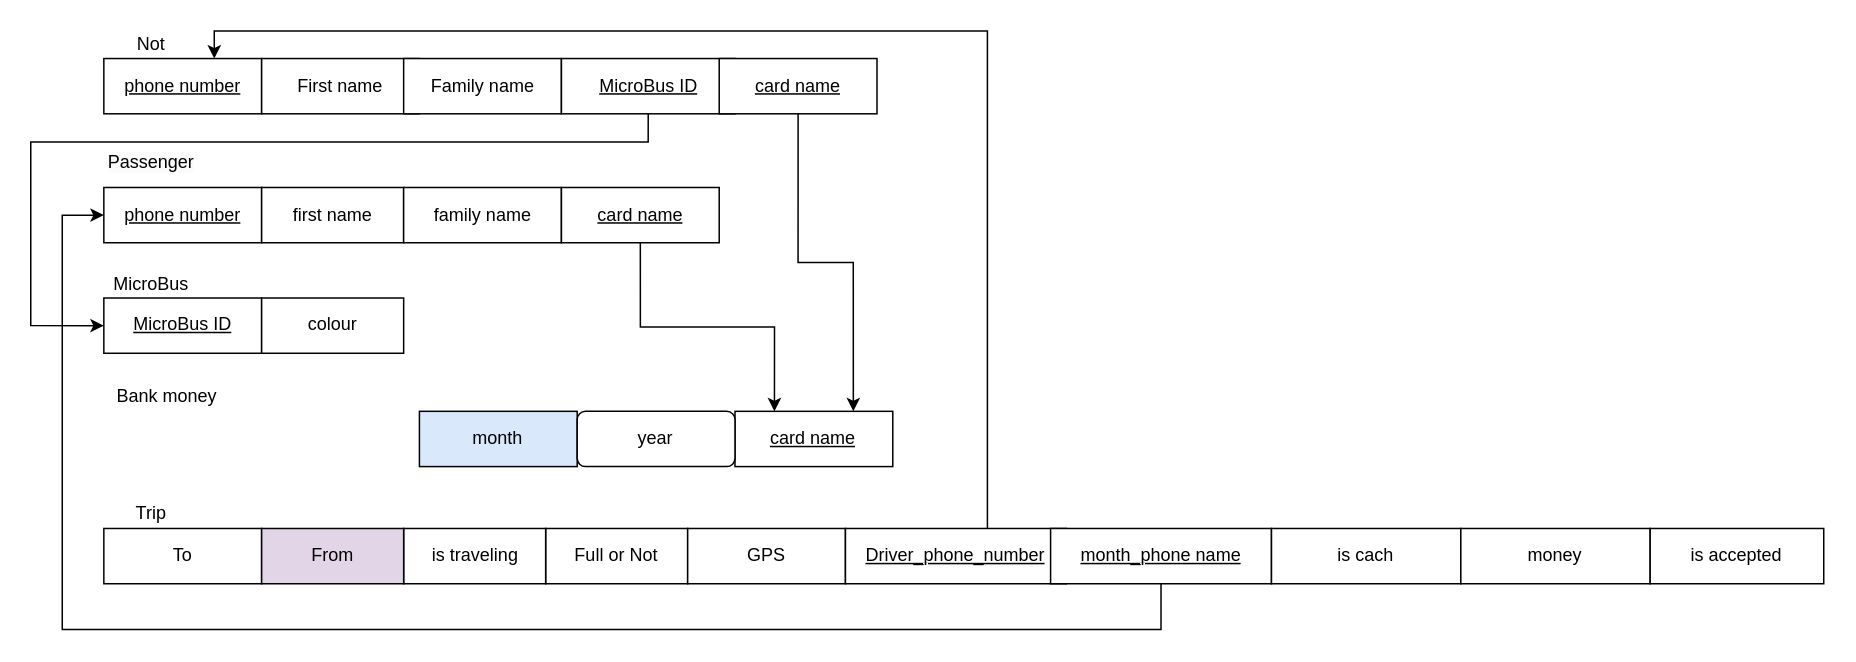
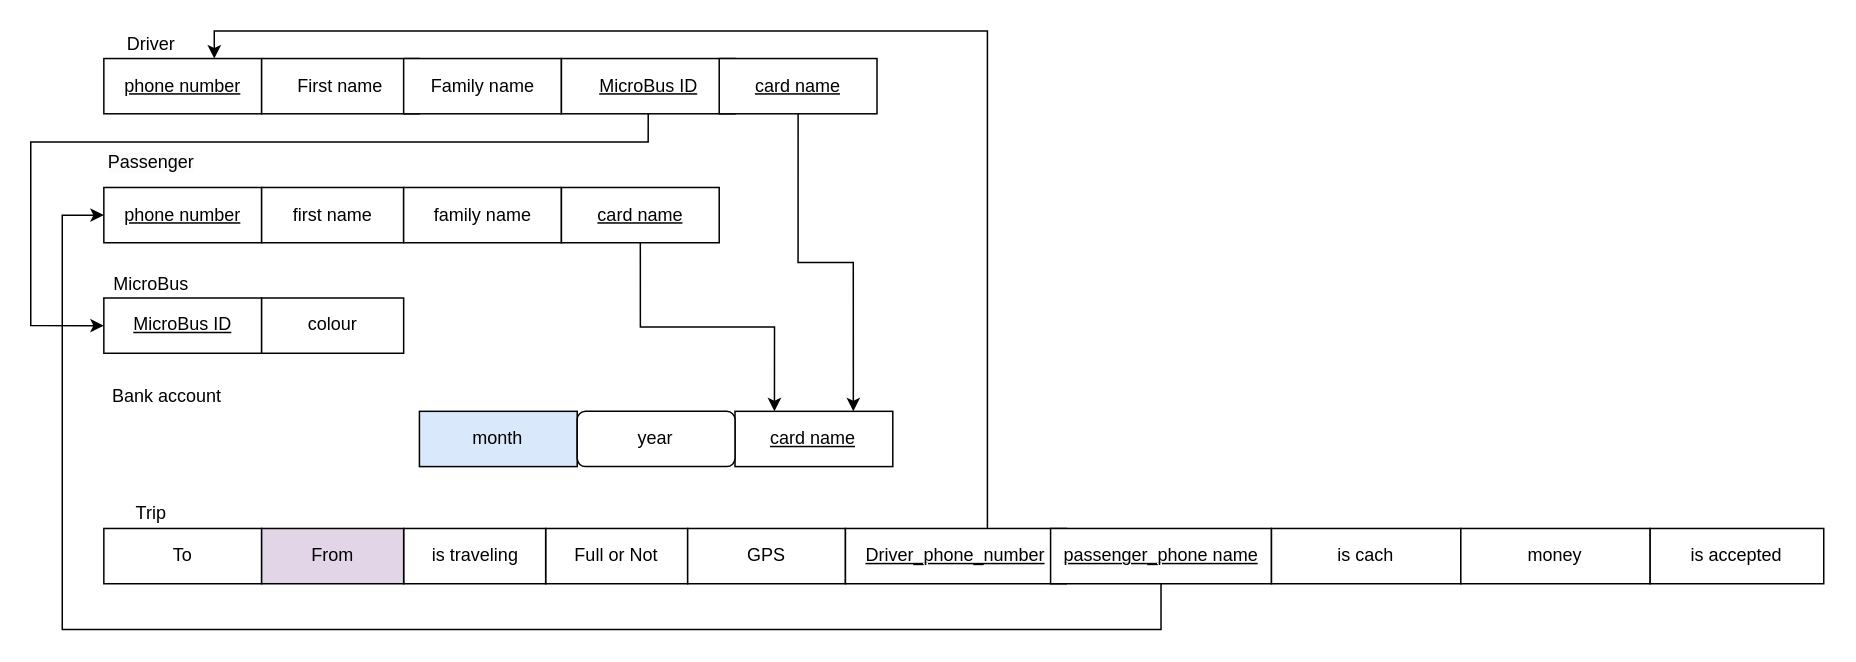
  <mxCell id="0" />
  <mxCell id="1" parent="0" />
  <mxCell id="2" value="&lt;u&gt;phone number&lt;/u&gt;" style="rounded=0;whiteSpace=wrap;html=1;verticalAlign=middle;align=center;" parent="1" vertex="1"><mxGeometry x="68.713" y="38.415" width="105.164" height="36.831" as="geometry" /></mxCell>
  <mxCell id="3" value="First name" style="rounded=0;whiteSpace=wrap;html=1;verticalAlign=middle;align=center;" parent="1" vertex="1"><mxGeometry x="173.877" y="38.415" width="105.164" height="36.831" as="geometry" /></mxCell>
  <mxCell id="4" value="Family name" style="rounded=0;whiteSpace=wrap;html=1;verticalAlign=middle;align=center;" parent="1" vertex="1"><mxGeometry x="268.525" y="38.415" width="105.164" height="36.831" as="geometry" /></mxCell>
- <mxCell id="5" value="Not" style="text;html=1;strokeColor=none;fillColor=none;align=center;verticalAlign=middle;whiteSpace=wrap;rounded=0;" parent="1" vertex="1"><mxGeometry x="68.713" width="63.098" height="18.415" as="geometry" y="20" /></mxCell>
+ <mxCell id="5" value="Driver" style="text;html=1;strokeColor=none;fillColor=none;align=center;verticalAlign=middle;whiteSpace=wrap;rounded=0;" parent="1" vertex="1"><mxGeometry x="68.713" width="63.098" height="18.415" as="geometry" y="20" /></mxCell>
  <mxCell id="6" value="&lt;u&gt;phone number&lt;/u&gt;" style="rounded=0;whiteSpace=wrap;html=1;verticalAlign=middle;align=center;" parent="1" vertex="1"><mxGeometry x="68.713" y="124.354" width="105.164" height="36.831" as="geometry" /></mxCell>
  <mxCell id="7" value="&#10;&lt;span style=&quot;color: rgb(0, 0, 0); font-family: Helvetica; font-size: 12px; font-style: normal; font-variant-ligatures: normal; font-variant-caps: normal; font-weight: 400; letter-spacing: normal; orphans: 2; text-indent: 0px; text-transform: none; widows: 2; word-spacing: 0px; -webkit-text-stroke-width: 0px; background-color: rgb(251, 251, 251); text-decoration-thickness: initial; text-decoration-style: initial; text-decoration-color: initial; float: none; display: inline !important;&quot;&gt;Passenger&lt;/span&gt;&#10;&#10;" style="text;html=1;strokeColor=none;fillColor=none;align=center;verticalAlign=middle;whiteSpace=wrap;rounded=0;" parent="1" vertex="1"><mxGeometry x="68.713" y="105.938" width="63.098" height="18.415" as="geometry" /></mxCell>
  <mxCell id="8" value="first name" style="rounded=0;whiteSpace=wrap;html=1;verticalAlign=middle;align=center;" parent="1" vertex="1"><mxGeometry x="173.877" y="124.354" width="94.648" height="36.831" as="geometry" /></mxCell>
  <mxCell id="9" value="family name" style="rounded=0;whiteSpace=wrap;html=1;verticalAlign=middle;align=center;" parent="1" vertex="1"><mxGeometry x="268.525" y="124.354" width="105.164" height="36.831" as="geometry" /></mxCell>
  <mxCell id="10" value="&lt;u&gt;MicroBus ID&lt;/u&gt;" style="rounded=0;whiteSpace=wrap;html=1;verticalAlign=middle;align=center;" parent="1" vertex="1"><mxGeometry x="68.713" y="198.015" width="105.164" height="36.831" as="geometry" /></mxCell>
  <mxCell id="11" value="colour" style="rounded=0;whiteSpace=wrap;html=1;verticalAlign=middle;align=center;" parent="1" vertex="1"><mxGeometry x="173.877" y="198.015" width="94.648" height="36.831" as="geometry" /></mxCell>
  <mxCell id="12" value="MicroBus" style="text;html=1;strokeColor=none;fillColor=none;align=center;verticalAlign=middle;whiteSpace=wrap;rounded=0;" parent="1" vertex="1"><mxGeometry x="68.713" y="179.6" width="63.098" height="18.415" as="geometry" /></mxCell>
  <mxCell id="13" style="edgeStyle=orthogonalEdgeStyle;rounded=0;orthogonalLoop=1;jettySize=auto;html=1;exitX=0.5;exitY=1;exitDx=0;exitDy=0;entryX=0;entryY=0.5;entryDx=0;entryDy=0;verticalAlign=middle;align=center;" parent="1" source="14" target="10" edge="1"><mxGeometry relative="1" as="geometry"><Array as="points"><mxPoint x="432" y="94" /><mxPoint x="20" y="94" /><mxPoint x="20" y="216" /></Array></mxGeometry></mxCell>
  <mxCell id="14" value="&lt;u&gt;MicroBus ID&lt;/u&gt;" style="rounded=0;whiteSpace=wrap;html=1;verticalAlign=middle;align=center;" parent="1" vertex="1"><mxGeometry x="373.689" y="38.415" width="115.68" height="36.831" as="geometry" /></mxCell>
  <mxCell id="15" value="&lt;u&gt;card name&lt;/u&gt;" style="rounded=0;whiteSpace=wrap;html=1;verticalAlign=middle;align=center;" parent="1" vertex="1"><mxGeometry x="489.369" y="273.538" width="105.164" height="36.831" as="geometry" /></mxCell>
  <mxCell id="16" value="month" style="rounded=0;whiteSpace=wrap;html=1;verticalAlign=middle;align=center;fillColor=#dae8fc;" parent="1" vertex="1"><mxGeometry x="279.041" y="273.538" width="105.164" height="36.831" as="geometry" /></mxCell>
  <mxCell id="17" value="year" style="whiteSpace=wrap;html=1;verticalAlign=middle;align=center;rounded=1;" parent="1" vertex="1"><mxGeometry x="384.205" y="273.538" width="105.164" height="36.831" as="geometry" /></mxCell>
  <mxCell id="18" style="edgeStyle=orthogonalEdgeStyle;rounded=0;orthogonalLoop=1;jettySize=auto;html=1;exitX=0.5;exitY=1;exitDx=0;exitDy=0;entryX=0.75;entryY=0;entryDx=0;entryDy=0;verticalAlign=middle;align=center;" parent="1" source="19" target="15" edge="1"><mxGeometry relative="1" as="geometry" /></mxCell>
  <mxCell id="19" value="&lt;u&gt;card name&lt;/u&gt;" style="rounded=0;whiteSpace=wrap;html=1;verticalAlign=middle;align=center;" parent="1" vertex="1"><mxGeometry x="478.852" y="38.415" width="105.164" height="36.831" as="geometry" /></mxCell>
  <mxCell id="20" style="edgeStyle=orthogonalEdgeStyle;rounded=0;orthogonalLoop=1;jettySize=auto;html=1;exitX=0.5;exitY=1;exitDx=0;exitDy=0;entryX=0.25;entryY=0;entryDx=0;entryDy=0;verticalAlign=middle;align=center;" parent="1" source="21" target="15" edge="1"><mxGeometry relative="1" as="geometry" /></mxCell>
  <mxCell id="21" value="&lt;u&gt;card name&lt;/u&gt;" style="rounded=0;whiteSpace=wrap;html=1;verticalAlign=middle;align=center;" parent="1" vertex="1"><mxGeometry x="373.689" y="124.354" width="105.164" height="36.831" as="geometry" /></mxCell>
- <mxCell id="22" value="Bank money" style="text;html=1;strokeColor=none;fillColor=none;align=center;verticalAlign=middle;whiteSpace=wrap;rounded=0;" parent="1" vertex="1"><mxGeometry x="68.713" y="255.123" width="84.131" height="18.415" as="geometry" /></mxCell>
+ <mxCell id="22" value="Bank account" style="text;html=1;strokeColor=none;fillColor=none;align=center;verticalAlign=middle;whiteSpace=wrap;rounded=0;" parent="1" vertex="1"><mxGeometry x="68.713" y="255.123" width="84.131" height="18.415" as="geometry" /></mxCell>
  <mxCell id="23" value="To" style="rounded=0;whiteSpace=wrap;html=1;verticalAlign=middle;align=center;" parent="1" vertex="1"><mxGeometry x="68.713" y="351.615" width="105.164" height="36.831" as="geometry" /></mxCell>
  <mxCell id="24" value="Full or Not" style="rounded=0;whiteSpace=wrap;html=1;verticalAlign=middle;align=center;" parent="1" vertex="1"><mxGeometry x="363.172" y="351.615" width="94.648" height="36.831" as="geometry" /></mxCell>
  <mxCell id="25" value="is traveling" style="rounded=0;whiteSpace=wrap;html=1;verticalAlign=middle;align=center;" parent="1" vertex="1"><mxGeometry x="268.525" y="351.615" width="94.648" height="36.831" as="geometry" /></mxCell>
  <mxCell id="26" value="From" style="rounded=0;whiteSpace=wrap;html=1;verticalAlign=middle;align=center;fillColor=#e1d5e7;" parent="1" vertex="1"><mxGeometry x="173.877" y="351.615" width="94.648" height="36.831" as="geometry" /></mxCell>
  <mxCell id="27" value="GPS" style="rounded=0;whiteSpace=wrap;html=1;verticalAlign=middle;align=center;" parent="1" vertex="1"><mxGeometry x="457.82" y="351.615" width="105.164" height="36.831" as="geometry" /></mxCell>
  <mxCell id="28" value="Trip" style="text;html=1;strokeColor=none;fillColor=none;align=center;verticalAlign=middle;whiteSpace=wrap;rounded=0;" parent="1" vertex="1"><mxGeometry x="68.713" y="333.2" width="63.098" height="18.415" as="geometry" /></mxCell>
  <mxCell id="29" style="edgeStyle=orthogonalEdgeStyle;rounded=0;orthogonalLoop=1;jettySize=auto;html=1;exitX=0.75;exitY=0;exitDx=0;exitDy=0;verticalAlign=middle;align=center;" parent="1" edge="1"><mxGeometry relative="1" as="geometry"><mxPoint x="142.328" y="38.415" as="targetPoint" /><mxPoint x="647.115" y="357.615" as="sourcePoint" /><Array as="points"><mxPoint x="657.631" y="357.615" /><mxPoint x="657.631" y="20" /><mxPoint x="142.328" y="20" /></Array></mxGeometry></mxCell>
  <mxCell id="30" value="&lt;u&gt;Driver_phone_number&lt;/u&gt;" style="rounded=0;whiteSpace=wrap;html=1;verticalAlign=middle;align=center;" parent="1" vertex="1"><mxGeometry x="562.984" y="351.615" width="147.23" height="36.831" as="geometry" /></mxCell>
  <mxCell id="31" style="edgeStyle=orthogonalEdgeStyle;rounded=0;orthogonalLoop=1;jettySize=auto;html=1;exitX=0.5;exitY=1;exitDx=0;exitDy=0;entryX=0;entryY=0.5;entryDx=0;entryDy=0;verticalAlign=middle;align=center;" parent="1" source="32" target="6" edge="1"><mxGeometry relative="1" as="geometry"><Array as="points"><mxPoint x="773" y="419" /><mxPoint x="41" y="419" /><mxPoint x="41" y="143" /></Array></mxGeometry></mxCell>
- <mxCell id="32" value="&lt;u&gt;month_phone name&lt;/u&gt;" style="rounded=0;whiteSpace=wrap;html=1;verticalAlign=middle;align=center;" parent="1" vertex="1"><mxGeometry x="699.697" y="351.615" width="147.23" height="36.831" as="geometry" /></mxCell>
+ <mxCell id="32" value="&lt;u&gt;passenger_phone name&lt;/u&gt;" style="rounded=0;whiteSpace=wrap;html=1;verticalAlign=middle;align=center;" parent="1" vertex="1"><mxGeometry x="699.697" y="351.615" width="147.23" height="36.831" as="geometry" /></mxCell>
  <mxCell id="33" value="is cach" style="rounded=0;whiteSpace=wrap;html=1;verticalAlign=middle;align=center;" parent="1" vertex="1"><mxGeometry x="846.926" y="351.615" width="126.197" height="36.831" as="geometry" /></mxCell>
  <mxCell id="34" value="money" style="rounded=0;whiteSpace=wrap;html=1;verticalAlign=middle;align=center;" parent="1" vertex="1"><mxGeometry x="973.123" y="351.615" width="126.197" height="36.831" as="geometry" /></mxCell>
  <mxCell id="35" value="is accepted" style="rounded=0;whiteSpace=wrap;html=1;verticalAlign=middle;align=center;" parent="1" vertex="1"><mxGeometry x="1099.32" y="351.615" width="115.68" height="36.831" as="geometry" /></mxCell>
